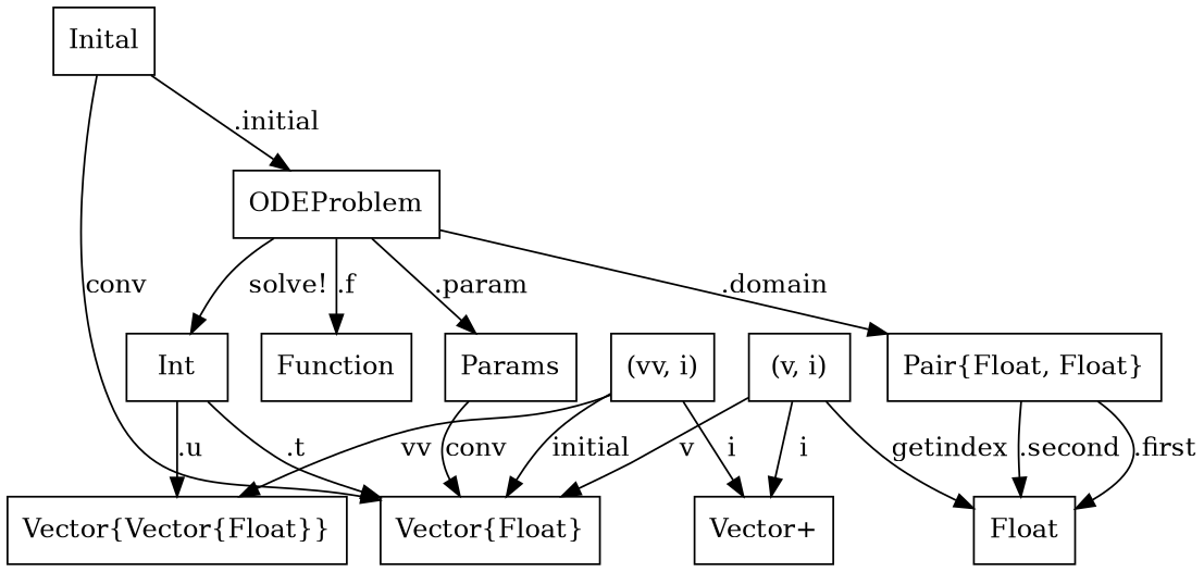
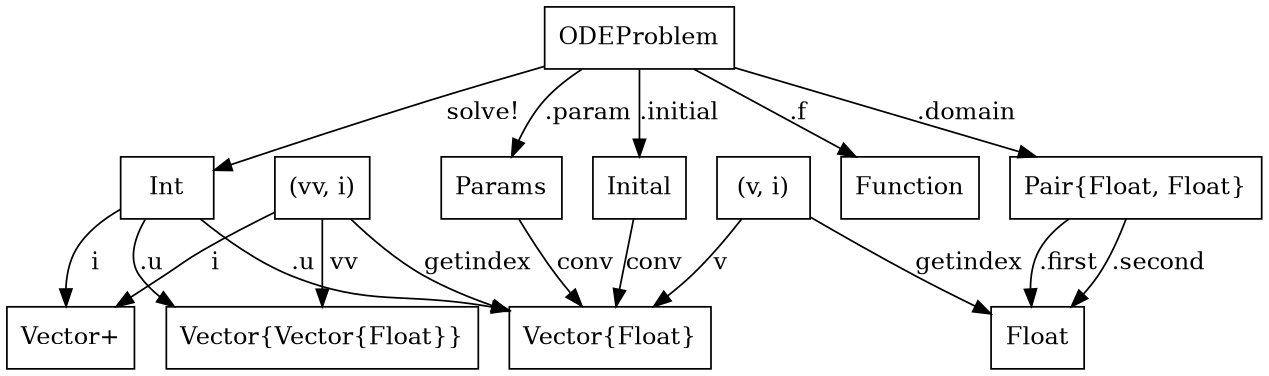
  digraph {
    node [shape=box]
    n1 [label="Vector{Float}" position="1,0"]
    n2 [label=ODEProblem position="2,0"]
    n3 [label=Params]
    n4 [label=Inital]
    n5 [label=Function]
    n6 [label=Int]
    n7 [label="Pair{Float, Float}"]
    n8 [label="Vector{Vector{Float}}"]
    Float
    n10 [label="(v, i)"]
    n11 [label="Vector+"]
    n12 [label="(vv, i)"]
    n2 -> n3 [label=".param"]
-   n4 -> n2 [label=".initial"]
+   n2 -> n4 [label=".initial"]
    n2 -> n5 [label=".f"]
    n2 -> n6 [label="  solve!"]
    n2 -> n7 [label=".domain"]
    n3 -> n1 [label=conv]
    n4 -> n1 [label=conv]
-   n6 -> n1 [label=".t"]
+   n6 -> n1 [label=".u"]
    n6 -> n8 [label=".u"]
    n7 -> Float [label=".first"]
    n7 -> Float [label=".second"]
    n10 -> n1 [label=v]
    n10 -> Float [label=getindex]
-   n10 -> n11 [label="  i"]
-   n12 -> n1 [label=initial]
+   n6 -> n11 [label="  i"]
+   n12 -> n1 [label=getindex]
    n12 -> n8 [label=" vv"]
    n12 -> n11 [label=" i"]
  }
